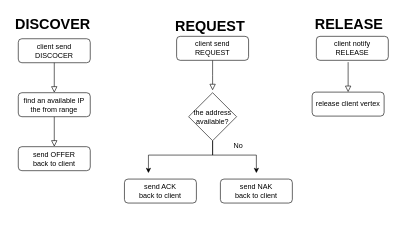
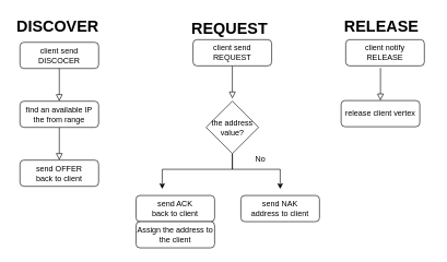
  <mxCell id="0" />
  <mxCell id="1" parent="0" />
  <mxCell id="2" value="client send DISCOCER" style="rounded=1;whiteSpace=wrap;html=1;fontSize=12;glass=0;strokeWidth=1;shadow=0;" parent="1" vertex="1"><mxGeometry x="30" y="64" width="120" height="40" as="geometry" /></mxCell>
  <mxCell id="3" value="" style="rounded=0;html=1;jettySize=auto;orthogonalLoop=1;fontSize=11;endArrow=block;endFill=0;endSize=8;strokeWidth=1;shadow=0;labelBackgroundColor=none;edgeStyle=orthogonalEdgeStyle;" edge="1" parent="1"><mxGeometry relative="1" as="geometry"><mxPoint x="90" y="194" as="sourcePoint" /><mxPoint x="90" y="244" as="targetPoint" /></mxGeometry></mxCell>
  <mxCell id="4" value="" style="rounded=0;html=1;jettySize=auto;orthogonalLoop=1;fontSize=11;endArrow=block;endFill=0;endSize=8;strokeWidth=1;shadow=0;labelBackgroundColor=none;edgeStyle=orthogonalEdgeStyle;" edge="1" parent="1" source="5"><mxGeometry relative="1" as="geometry"><mxPoint x="354" y="150" as="targetPoint" /></mxGeometry></mxCell>
  <mxCell id="5" value="client send REQUEST" style="rounded=1;whiteSpace=wrap;html=1;fontSize=12;glass=0;strokeWidth=1;shadow=0;" vertex="1" parent="1"><mxGeometry x="294" y="60" width="120" height="40" as="geometry" /></mxCell>
  <mxCell id="6" value="send ACK&lt;br&gt;back to client" style="rounded=1;whiteSpace=wrap;html=1;fontSize=12;glass=0;strokeWidth=1;shadow=0;" vertex="1" parent="1"><mxGeometry x="207" y="298" width="120" height="40" as="geometry" /></mxCell>
  <mxCell id="7" style="edgeStyle=orthogonalEdgeStyle;rounded=0;orthogonalLoop=1;jettySize=auto;html=1;exitX=0.5;exitY=1;exitDx=0;exitDy=0;" edge="1" parent="1" source="9"><mxGeometry relative="1" as="geometry"><mxPoint x="247" y="288" as="targetPoint" /><Array as="points"><mxPoint x="354" y="258" /><mxPoint x="247" y="258" /><mxPoint x="247" y="288" /></Array></mxGeometry></mxCell>
  <mxCell id="8" style="edgeStyle=orthogonalEdgeStyle;rounded=0;orthogonalLoop=1;jettySize=auto;html=1;" edge="1" parent="1" source="9"><mxGeometry relative="1" as="geometry"><mxPoint x="427" y="288" as="targetPoint" /><Array as="points"><mxPoint x="354" y="258" /><mxPoint x="427" y="258" /></Array></mxGeometry></mxCell>
- <mxCell id="9" value="the address available?" style="rhombus;whiteSpace=wrap;html=1;" vertex="1" parent="1"><mxGeometry x="314" y="154" width="80" height="80" as="geometry" /></mxCell>
+ <mxCell id="9" value="the address value?" style="rhombus;whiteSpace=wrap;html=1;" vertex="1" parent="1"><mxGeometry x="314" y="154" width="80" height="80" as="geometry" /></mxCell>
+ <mxCell id="10" value="Assign the address to the client" style="rounded=1;whiteSpace=wrap;html=1;fontSize=12;glass=0;strokeWidth=1;shadow=0;" vertex="1" parent="1"><mxGeometry x="207" y="338" width="120" height="40" as="geometry" /></mxCell>
  <mxCell id="11" value="client notify RELEASE" style="rounded=1;whiteSpace=wrap;html=1;fontSize=12;glass=0;strokeWidth=1;shadow=0;" vertex="1" parent="1"><mxGeometry x="527" y="60" width="120" height="40" as="geometry" /></mxCell>
  <mxCell id="12" value="" style="rounded=0;html=1;jettySize=auto;orthogonalLoop=1;fontSize=11;endArrow=block;endFill=0;endSize=8;strokeWidth=1;shadow=0;labelBackgroundColor=none;edgeStyle=orthogonalEdgeStyle;" edge="1" parent="1"><mxGeometry relative="1" as="geometry"><mxPoint x="90" y="104" as="sourcePoint" /><mxPoint x="90" y="154" as="targetPoint" /></mxGeometry></mxCell>
  <mxCell id="13" value="find an available IP the from range" style="rounded=1;whiteSpace=wrap;html=1;fontSize=12;glass=0;strokeWidth=1;shadow=0;" vertex="1" parent="1"><mxGeometry x="30" y="154" width="120" height="40" as="geometry" /></mxCell>
  <mxCell id="14" value="send OFFER &lt;br&gt;back to client" style="rounded=1;whiteSpace=wrap;html=1;fontSize=12;glass=0;strokeWidth=1;shadow=0;" vertex="1" parent="1"><mxGeometry x="30" y="244" width="120" height="40" as="geometry" /></mxCell>
  <mxCell id="15" value="" style="rounded=0;html=1;jettySize=auto;orthogonalLoop=1;fontSize=11;endArrow=block;endFill=0;endSize=8;strokeWidth=1;shadow=0;labelBackgroundColor=none;edgeStyle=orthogonalEdgeStyle;" edge="1" parent="1"><mxGeometry relative="1" as="geometry"><mxPoint x="580" y="103" as="sourcePoint" /><mxPoint x="580" y="153" as="targetPoint" /></mxGeometry></mxCell>
  <mxCell id="16" value="release client vertex" style="rounded=1;whiteSpace=wrap;html=1;fontSize=12;glass=0;strokeWidth=1;shadow=0;" vertex="1" parent="1"><mxGeometry x="520" y="153" width="120" height="40" as="geometry" /></mxCell>
- <mxCell id="17" value="send NAK&lt;br&gt;back to client" style="rounded=1;whiteSpace=wrap;html=1;fontSize=12;glass=0;strokeWidth=1;shadow=0;" vertex="1" parent="1"><mxGeometry x="367" y="298" width="120" height="40" as="geometry" /></mxCell>
+ <mxCell id="17" value="send NAK&lt;br&gt;address to client" style="rounded=1;whiteSpace=wrap;html=1;fontSize=12;glass=0;strokeWidth=1;shadow=0;" vertex="1" parent="1"><mxGeometry x="367" y="298" width="120" height="40" as="geometry" /></mxCell>
  <mxCell id="18" value="No" style="text;html=1;strokeColor=none;fillColor=none;align=center;verticalAlign=middle;whiteSpace=wrap;rounded=0;" vertex="1" parent="1"><mxGeometry x="367" y="228" width="60" height="30" as="geometry" /></mxCell>
  <mxCell id="19" value="&lt;h1&gt;DISCOVER&lt;/h1&gt;" style="text;html=1;strokeColor=none;fillColor=none;spacing=5;spacingTop=-20;whiteSpace=wrap;overflow=hidden;rounded=0;" vertex="1" parent="1"><mxGeometry x="20" y="20" width="140" height="40" as="geometry" /></mxCell>
  <mxCell id="20" value="&lt;h1&gt;REQUEST&lt;/h1&gt;%3CmxGraphModel%3E%3Croot%3E%3CmxCell%20id%3D%220%22%2F%3E%3CmxCell%20id%3D%221%22%20parent%3D%220%22%2F%3E%3CmxCell%20id%3D%222%22%20value%3D%22%26lt%3Bh1%26gt%3BDISCOVER%26lt%3B%2Fh1%26gt%3B%22%20style%3D%22text%3Bhtml%3D1%3BstrokeColor%3Dnone%3BfillColor%3Dnone%3Bspacing%3D5%3BspacingTop%3D-20%3BwhiteSpace%3Dwrap%3Boverflow%3Dhidden%3Brounded%3D0%3B%22%20vertex%3D%221%22%20parent%3D%221%22%3E%3CmxGeometry%20x%3D%2283%22%20y%3D%2262%22%20width%3D%22140%22%20height%3D%2240%22%20as%3D%22geometry%22%2F%3E%3C%2FmxCell%3E%3C%2Froot%3E%3C%2FmxGraphModel%3E" style="text;html=1;strokeColor=none;fillColor=none;spacing=5;spacingTop=-20;whiteSpace=wrap;overflow=hidden;rounded=0;" vertex="1" parent="1"><mxGeometry x="287" y="24" width="140" height="40" as="geometry" /></mxCell>
  <mxCell id="21" value="&lt;h1&gt;RELEASE&lt;/h1&gt;%3CmxGraphModel%3E%3Croot%3E%3CmxCell%20id%3D%220%22%2F%3E%3CmxCell%20id%3D%221%22%20parent%3D%220%22%2F%3E%3CmxCell%20id%3D%222%22%20value%3D%22%26lt%3Bh1%26gt%3BDISCOVER%26lt%3B%2Fh1%26gt%3B%22%20style%3D%22text%3Bhtml%3D1%3BstrokeColor%3Dnone%3BfillColor%3Dnone%3Bspacing%3D5%3BspacingTop%3D-20%3BwhiteSpace%3Dwrap%3Boverflow%3Dhidden%3Brounded%3D0%3B%22%20vertex%3D%221%22%20parent%3D%221%22%3E%3CmxGeometry%20x%3D%2283%22%20y%3D%2262%22%20width%3D%22140%22%20height%3D%2240%22%20as%3D%22geometry%22%2F%3E%3C%2FmxCell%3E%3C%2Froot%3E%3C%2FmxGraphModel%3E" style="text;html=1;strokeColor=none;fillColor=none;spacing=5;spacingTop=-20;whiteSpace=wrap;overflow=hidden;rounded=0;" vertex="1" parent="1"><mxGeometry x="520" y="20" width="140" height="40" as="geometry" /></mxCell>
